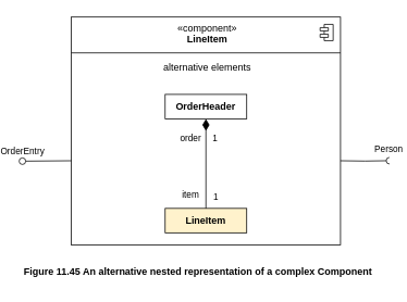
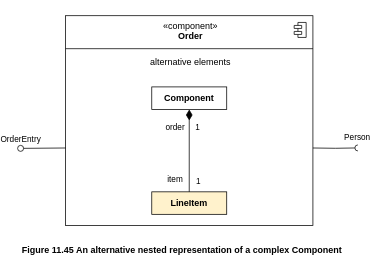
  <mxCell id="0" />
  <mxCell id="1" parent="0" />
  <mxCell id="2" value="" style="fontStyle=1;align=center;verticalAlign=middle;childLayout=stackLayout;horizontal=1;horizontalStack=0;resizeParent=1;resizeParentMax=0;resizeLast=0;marginBottom=0;" vertex="1" parent="1"><mxGeometry x="80" y="20" width="330" height="280" as="geometry" /></mxCell>
- <mxCell id="3" value="«component»&lt;br&gt;&lt;b&gt;LineItem&lt;/b&gt;" style="html=1;align=center;spacingLeft=4;verticalAlign=top;strokeColor=none;fillColor=none;whiteSpace=wrap;" vertex="1" parent="2"><mxGeometry width="330" height="40" as="geometry" /></mxCell>
+ <mxCell id="3" value="«component»&lt;br&gt;&lt;b&gt;Order&lt;/b&gt;" style="html=1;align=center;spacingLeft=4;verticalAlign=top;strokeColor=none;fillColor=none;whiteSpace=wrap;" vertex="1" parent="2"><mxGeometry width="330" height="40" as="geometry" /></mxCell>
  <mxCell id="4" value="" style="shape=module;jettyWidth=10;jettyHeight=4;" vertex="1" parent="3"><mxGeometry x="1" width="16" height="20" relative="1" as="geometry"><mxPoint x="-25" y="9" as="offset" /></mxGeometry></mxCell>
  <mxCell id="5" value="" style="line;strokeWidth=1;fillColor=none;align=left;verticalAlign=middle;spacingTop=-1;spacingLeft=3;spacingRight=3;rotatable=0;labelPosition=right;points=[];portConstraint=eastwest;" vertex="1" parent="2"><mxGeometry y="40" width="330" height="8" as="geometry" /></mxCell>
  <mxCell id="6" value="alternative elements" style="html=1;align=center;spacingLeft=4;verticalAlign=top;strokeColor=none;fillColor=none;whiteSpace=wrap;" vertex="1" parent="2"><mxGeometry y="48" width="330" height="25" as="geometry" /></mxCell>
  <mxCell id="7" style="edgeStyle=orthogonalEdgeStyle;rounded=0;orthogonalLoop=1;jettySize=auto;html=1;exitX=1;exitY=0.5;exitDx=0;exitDy=0;verticalAlign=bottom;labelBackgroundColor=none;startArrow=halfCircle;startFill=0;startSize=2;endArrow=none;entryX=1;entryY=0.5;entryDx=0;entryDy=0;" edge="1" parent="2" target="9"><mxGeometry relative="1" as="geometry"><mxPoint x="390" y="176.414" as="sourcePoint" /></mxGeometry></mxCell>
  <mxCell id="8" value="Person" style="edgeLabel;html=1;align=center;verticalAlign=middle;resizable=0;points=[];" vertex="1" connectable="0" parent="7"><mxGeometry x="-0.253" y="2" relative="1" as="geometry"><mxPoint x="21" y="-17" as="offset" /></mxGeometry></mxCell>
  <mxCell id="9" value="&amp;nbsp;" style="html=1;align=left;spacingLeft=4;verticalAlign=top;strokeColor=none;fillColor=none;whiteSpace=wrap;" vertex="1" parent="2"><mxGeometry y="73" width="330" height="207" as="geometry" /></mxCell>
  <mxCell id="10" value="" style="group" vertex="1" connectable="0" parent="1"><mxGeometry x="195" y="115" width="100" height="170" as="geometry" /></mxCell>
- <mxCell id="11" value="&lt;b&gt;OrderHeader&lt;/b&gt;" style="whiteSpace=wrap;html=1;" vertex="1" parent="10"><mxGeometry width="100" height="30" as="geometry" /></mxCell>
+ <mxCell id="11" value="&lt;b&gt;Component&lt;/b&gt;" style="whiteSpace=wrap;html=1;" vertex="1" parent="10"><mxGeometry width="100" height="30" as="geometry" /></mxCell>
  <mxCell id="12" value="&lt;b&gt;LineItem&lt;/b&gt;" style="whiteSpace=wrap;html=1;fillColor=#fff2cc;" vertex="1" parent="10"><mxGeometry y="140" width="100" height="30" as="geometry" /></mxCell>
  <mxCell id="13" style="edgeStyle=orthogonalEdgeStyle;rounded=0;orthogonalLoop=1;jettySize=auto;html=1;startArrow=diamondThin;startFill=1;startSize=12;endArrow=none;endFill=0;" edge="1" parent="10" source="11" target="12"><mxGeometry relative="1" as="geometry" /></mxCell>
  <mxCell id="14" value="1" style="edgeLabel;html=1;align=center;verticalAlign=middle;resizable=0;points=[];" vertex="1" connectable="0" parent="13"><mxGeometry x="-0.582" relative="1" as="geometry"><mxPoint x="10" as="offset" /></mxGeometry></mxCell>
  <mxCell id="15" value="order" style="edgeLabel;html=1;align=center;verticalAlign=middle;resizable=0;points=[];" vertex="1" connectable="0" parent="13"><mxGeometry x="-0.582" relative="1" as="geometry"><mxPoint x="-20" as="offset" /></mxGeometry></mxCell>
  <mxCell id="16" value="item" style="edgeLabel;html=1;align=center;verticalAlign=middle;resizable=0;points=[];" vertex="1" connectable="0" parent="13"><mxGeometry x="0.582" y="-2" relative="1" as="geometry"><mxPoint x="-18" y="5" as="offset" /></mxGeometry></mxCell>
  <mxCell id="17" value="1" style="edgeLabel;html=1;align=center;verticalAlign=middle;resizable=0;points=[];" vertex="1" connectable="0" parent="13"><mxGeometry x="0.727" y="1" relative="1" as="geometry"><mxPoint x="10" as="offset" /></mxGeometry></mxCell>
  <mxCell id="18" value="OrderEntry" style="html=1;verticalAlign=bottom;labelBackgroundColor=none;startArrow=oval;startFill=0;startSize=8;endArrow=none;rounded=0;entryX=0;entryY=0.5;entryDx=0;entryDy=0;" edge="1" parent="1" target="9"><mxGeometry x="-1" y="3" relative="1" as="geometry"><mxPoint x="20" y="197" as="sourcePoint" /><mxPoint x="90" y="180" as="targetPoint" /></mxGeometry></mxCell>
  <mxCell id="19" value="&lt;b&gt;Figure 11.45 An alternative nested representation of a complex Component&lt;/b&gt;" style="text;html=1;align=left;verticalAlign=middle;resizable=0;points=[];autosize=1;strokeColor=none;fillColor=none;" vertex="1" parent="1"><mxGeometry x="20" y="318" width="450" height="30" as="geometry" /></mxCell>
